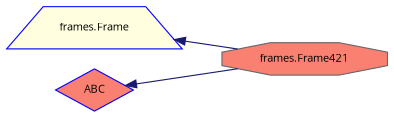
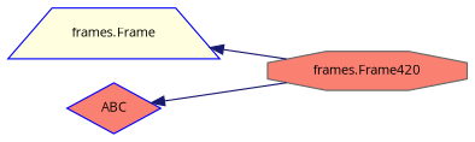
  digraph {
    fontname="Open Sans"
    rankdir=LR
    node [color=blue fillcolor=salmon fontname="Open Sans" fontsize=10 style=filled]
    edge [color=midnightblue dir=back fontname="Open Sans" fontsize=10 labelfontname=Helvetica labelfontsize=10 style=solid]
-   n1 [color=gray40 fontcolor=black height=0.2 label="frames.Frame421" shape=octagon width=0.4]
+   n1 [color=gray40 fontcolor=black height=0.2 label="frames.Frame420" shape=octagon width=0.4]
    n2 [fillcolor=lightyellow height=0.2 label="frames.Frame" shape=trapezium width=0.4]
    n3 [height=0.2 label=ABC shape=diamond width=0.4]
    n2 -> n1
    n3 -> n1
  }
